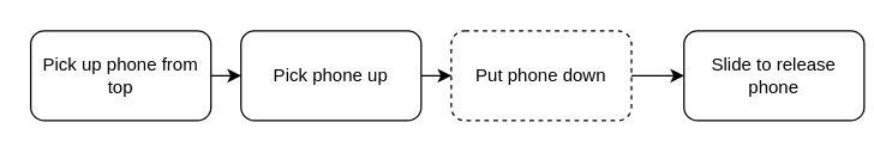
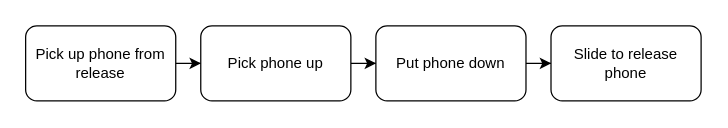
  <mxCell id="0" />
  <mxCell id="1" parent="0" />
  <mxCell id="2" value="" style="edgeStyle=orthogonalEdgeStyle;rounded=0;orthogonalLoop=1;jettySize=auto;html=1;" edge="1" parent="1" source="3" target="5"><mxGeometry relative="1" as="geometry" /></mxCell>
- <mxCell id="3" value="Pick up phone from top" style="rounded=1;whiteSpace=wrap;html=1;" vertex="1" parent="1"><mxGeometry x="20" y="20" width="120" height="60" as="geometry" /></mxCell>
+ <mxCell id="3" value="Pick up phone from release" style="rounded=1;whiteSpace=wrap;html=1;" vertex="1" parent="1"><mxGeometry x="20" y="20" width="120" height="60" as="geometry" /></mxCell>
  <mxCell id="4" value="" style="edgeStyle=orthogonalEdgeStyle;rounded=0;orthogonalLoop=1;jettySize=auto;html=1;" edge="1" parent="1" source="5" target="7"><mxGeometry relative="1" as="geometry" /></mxCell>
  <mxCell id="5" value="Pick phone up" style="whiteSpace=wrap;html=1;rounded=1;" vertex="1" parent="1"><mxGeometry x="160" y="20" width="120" height="60" as="geometry" /></mxCell>
  <mxCell id="6" value="" style="edgeStyle=orthogonalEdgeStyle;rounded=0;orthogonalLoop=1;jettySize=auto;html=1;" edge="1" parent="1" source="7" target="8"><mxGeometry relative="1" as="geometry" /></mxCell>
- <mxCell id="7" value="Put phone down" style="whiteSpace=wrap;html=1;rounded=1;dashed=1;" vertex="1" parent="1"><mxGeometry x="300" y="20" width="120" height="60" as="geometry" /></mxCell>
- <mxCell id="8" value="Slide to release phone" style="whiteSpace=wrap;html=1;rounded=1;" vertex="1" parent="1"><mxGeometry x="455" y="20" width="120" height="60" as="geometry" /></mxCell>
+ <mxCell id="7" value="Put phone down" style="whiteSpace=wrap;html=1;rounded=1;" vertex="1" parent="1"><mxGeometry x="300" y="20" width="120" height="60" as="geometry" /></mxCell>
+ <mxCell id="8" value="Slide to release phone" style="whiteSpace=wrap;html=1;rounded=1;" vertex="1" parent="1"><mxGeometry x="440" y="20" width="120" height="60" as="geometry" /></mxCell>
